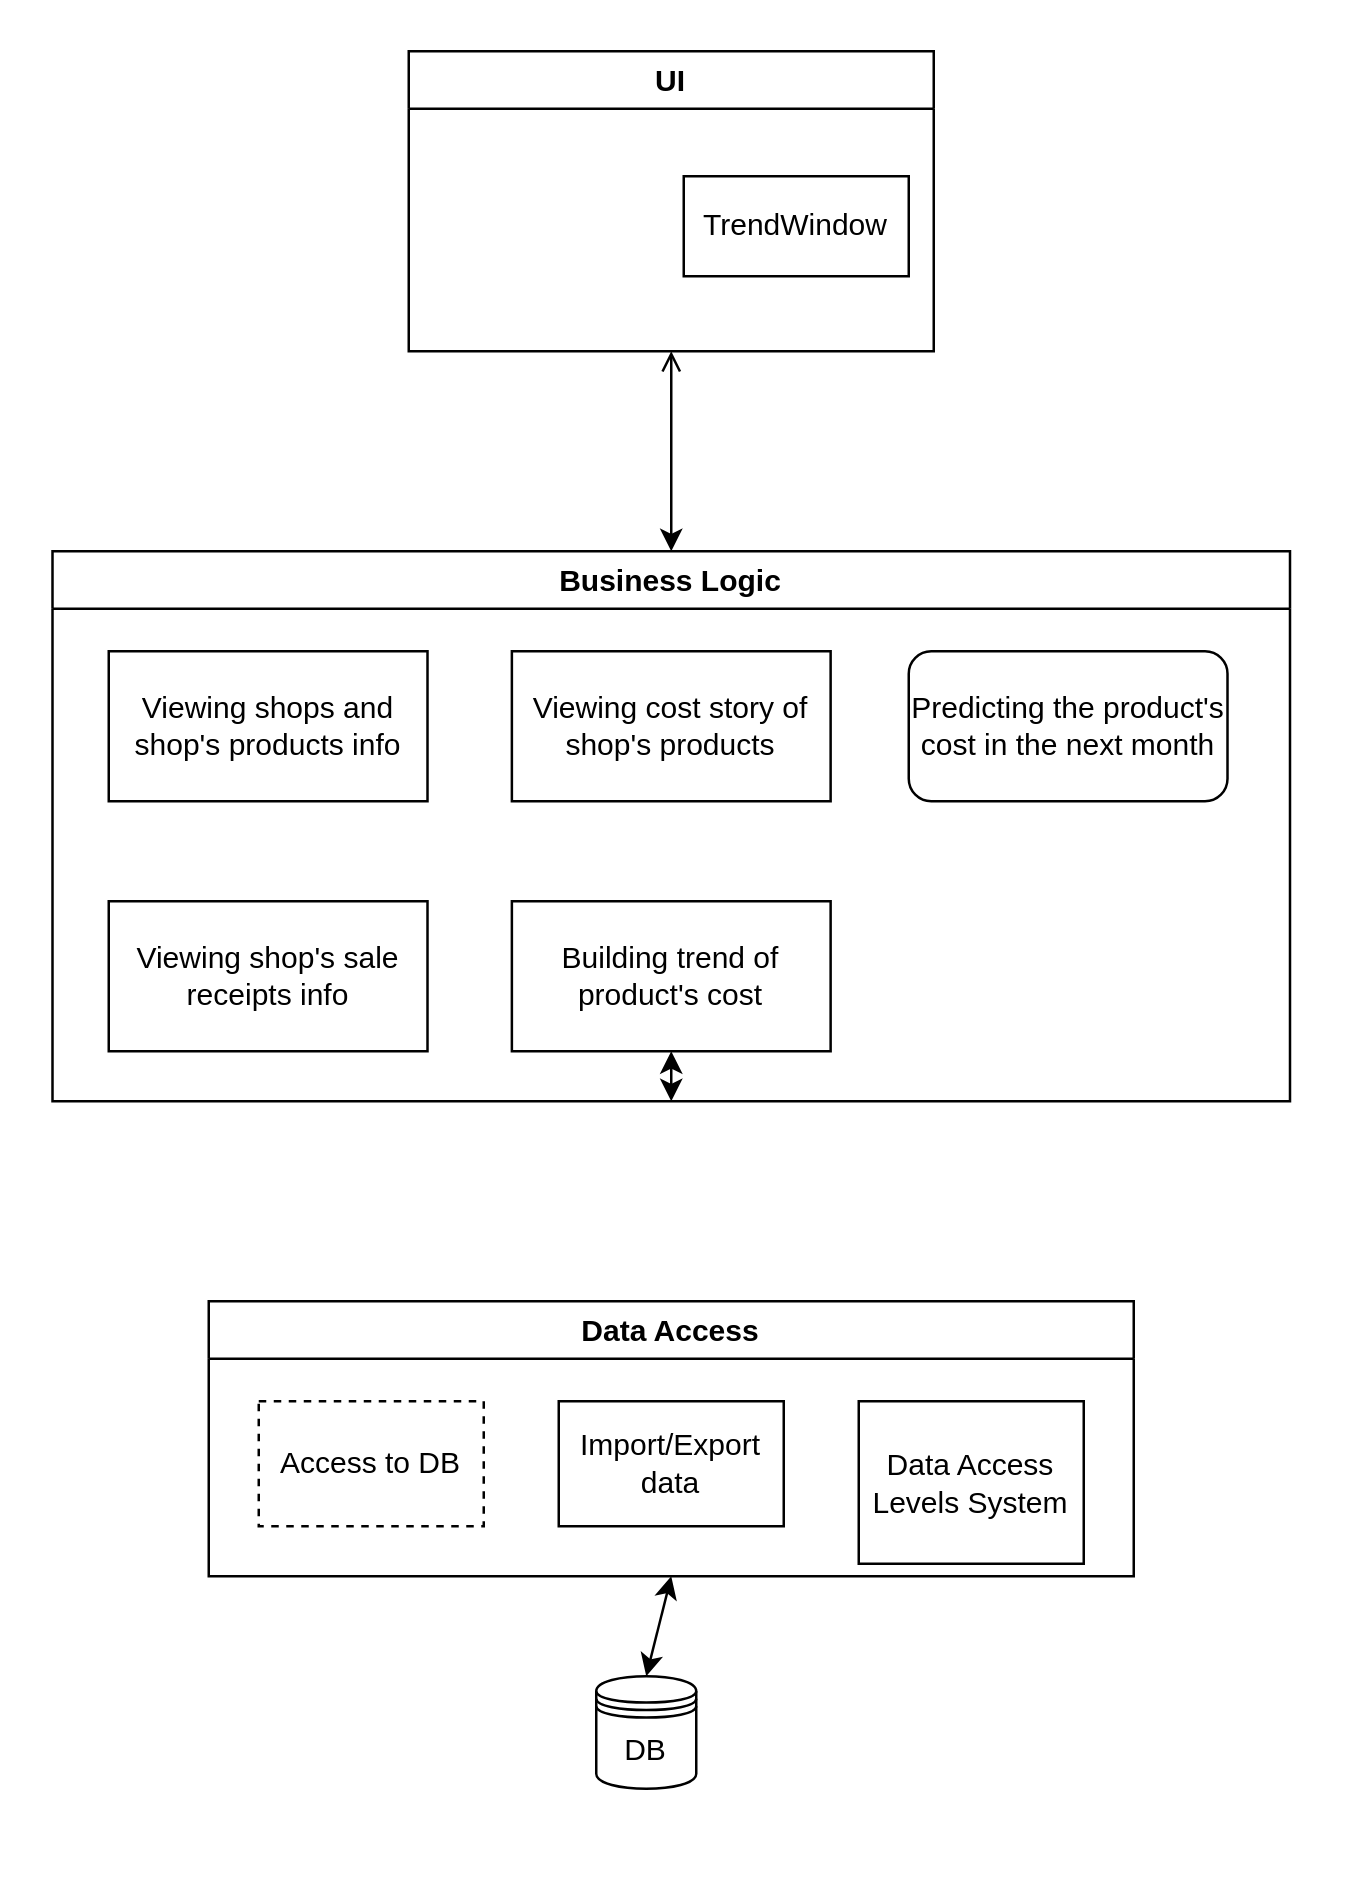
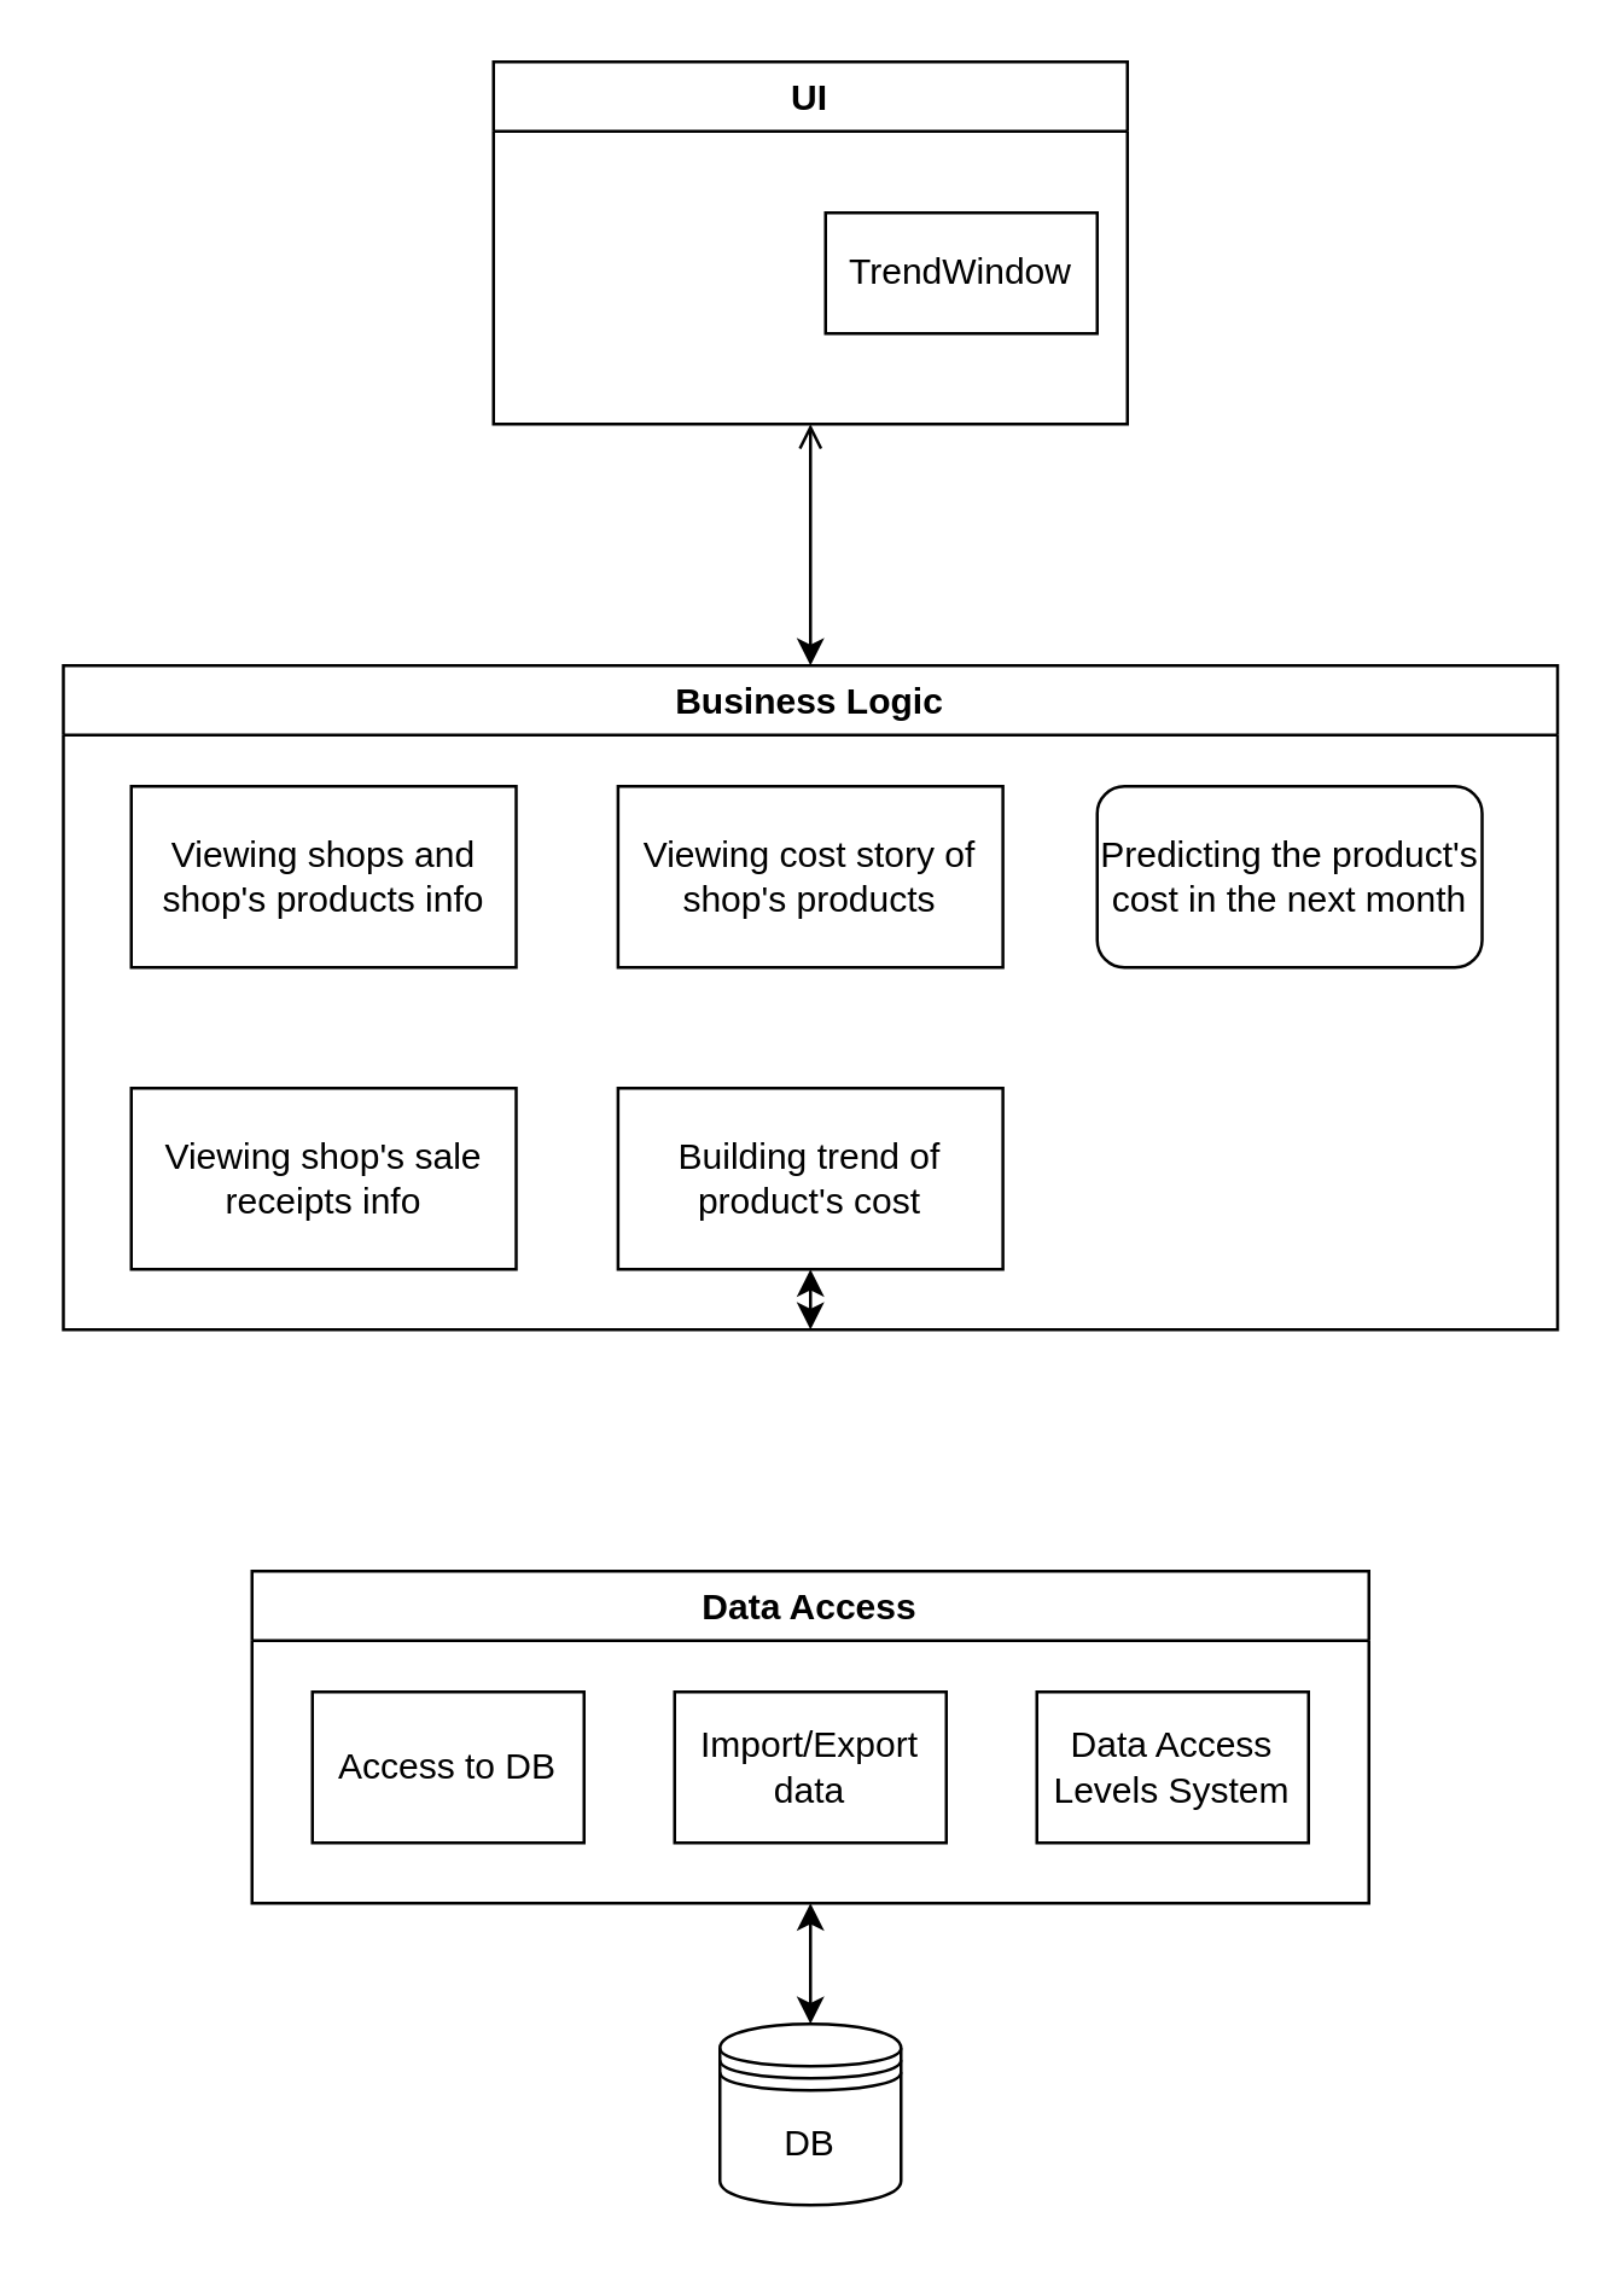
  <mxCell id="0" />
  <mxCell id="1" parent="0" />
  <mxCell id="2" value="UI" style="swimlane;" vertex="1" parent="1"><mxGeometry x="163" y="20" width="210" height="120" as="geometry" /></mxCell>
  <mxCell id="3" value="TrendWindow" style="rounded=0;whiteSpace=wrap;html=1;" vertex="1" parent="2"><mxGeometry x="110" y="50" width="90" height="40" as="geometry" /></mxCell>
  <mxCell id="4" value="Business Logic" style="swimlane;" vertex="1" parent="1"><mxGeometry x="20.5" y="220" width="495" height="220" as="geometry" /></mxCell>
  <mxCell id="5" value="Viewing shops and shop's products info" style="rounded=0;whiteSpace=wrap;html=1;" vertex="1" parent="4"><mxGeometry x="22.5" y="40" width="127.5" height="60" as="geometry" /></mxCell>
  <mxCell id="6" value="Viewing shop's sale receipts info" style="rounded=0;whiteSpace=wrap;html=1;" vertex="1" parent="4"><mxGeometry x="22.5" y="140" width="127.5" height="60" as="geometry" /></mxCell>
  <mxCell id="7" value="Viewing cost story of shop's products" style="rounded=0;whiteSpace=wrap;html=1;" vertex="1" parent="4"><mxGeometry x="183.75" y="40" width="127.5" height="60" as="geometry" /></mxCell>
  <mxCell id="8" value="Building trend of product's cost" style="rounded=0;whiteSpace=wrap;html=1;" vertex="1" parent="4"><mxGeometry x="183.75" y="140" width="127.5" height="60" as="geometry" /></mxCell>
  <mxCell id="9" value="Predicting the product's cost in the next month" style="whiteSpace=wrap;html=1;rounded=1;" vertex="1" parent="4"><mxGeometry x="342.5" y="40" width="127.5" height="60" as="geometry" /></mxCell>
  <mxCell id="10" value="Data Access" style="swimlane;" vertex="1" parent="1"><mxGeometry x="83" y="520" width="370" height="110" as="geometry" /></mxCell>
- <mxCell id="11" value="Access to DB" style="rounded=0;whiteSpace=wrap;html=1;dashed=1;" vertex="1" parent="10"><mxGeometry x="20" y="40" width="90" height="50" as="geometry" /></mxCell>
+ <mxCell id="11" value="Access to DB" style="rounded=0;whiteSpace=wrap;html=1;" vertex="1" parent="10"><mxGeometry x="20" y="40" width="90" height="50" as="geometry" /></mxCell>
  <mxCell id="12" value="Import/Export data" style="rounded=0;whiteSpace=wrap;html=1;" vertex="1" parent="10"><mxGeometry x="140" y="40" width="90" height="50" as="geometry" /></mxCell>
- <mxCell id="13" value="Data Access Levels System" style="rounded=0;whiteSpace=wrap;html=1;" vertex="1" parent="10"><mxGeometry x="260" y="40" width="90" height="65" as="geometry" /></mxCell>
- <mxCell id="14" value="DB" style="shape=datastore;whiteSpace=wrap;html=1;" vertex="1" parent="1"><mxGeometry x="238" y="670" width="40" height="45" as="geometry" /></mxCell>
+ <mxCell id="13" value="Data Access Levels System" style="rounded=0;whiteSpace=wrap;html=1;" vertex="1" parent="10"><mxGeometry x="260" y="40" width="90" height="50" as="geometry" /></mxCell>
+ <mxCell id="14" value="DB" style="shape=datastore;whiteSpace=wrap;html=1;" vertex="1" parent="1"><mxGeometry x="238" y="670" width="60" height="60" as="geometry" /></mxCell>
  <mxCell id="15" value="" style="endArrow=classic;startArrow=classic;html=1;rounded=0;entryX=0.5;entryY=0;entryDx=0;entryDy=0;exitX=0.5;exitY=1;exitDx=0;exitDy=0;" edge="1" parent="1" source="10" target="14"><mxGeometry width="50" height="50" relative="1" as="geometry"><mxPoint x="263" y="450" as="sourcePoint" /><mxPoint x="313" y="400" as="targetPoint" /></mxGeometry></mxCell>
  <mxCell id="16" value="" style="endArrow=classic;startArrow=classic;html=1;rounded=0;exitX=0.5;exitY=1;exitDx=0;exitDy=0;" edge="1" parent="1" source="4" target="8"><mxGeometry width="50" height="50" relative="1" as="geometry"><mxPoint x="223" y="470" as="sourcePoint" /><mxPoint x="313" y="380" as="targetPoint" /></mxGeometry></mxCell>
  <mxCell id="17" value="" style="endArrow=open;startArrow=classic;html=1;rounded=0;entryX=0.5;entryY=1;entryDx=0;entryDy=0;exitX=0.5;exitY=0;exitDx=0;exitDy=0;" edge="1" parent="1" source="4" target="2"><mxGeometry width="50" height="50" relative="1" as="geometry"><mxPoint x="263" y="230" as="sourcePoint" /><mxPoint x="313" y="180" as="targetPoint" /></mxGeometry></mxCell>
